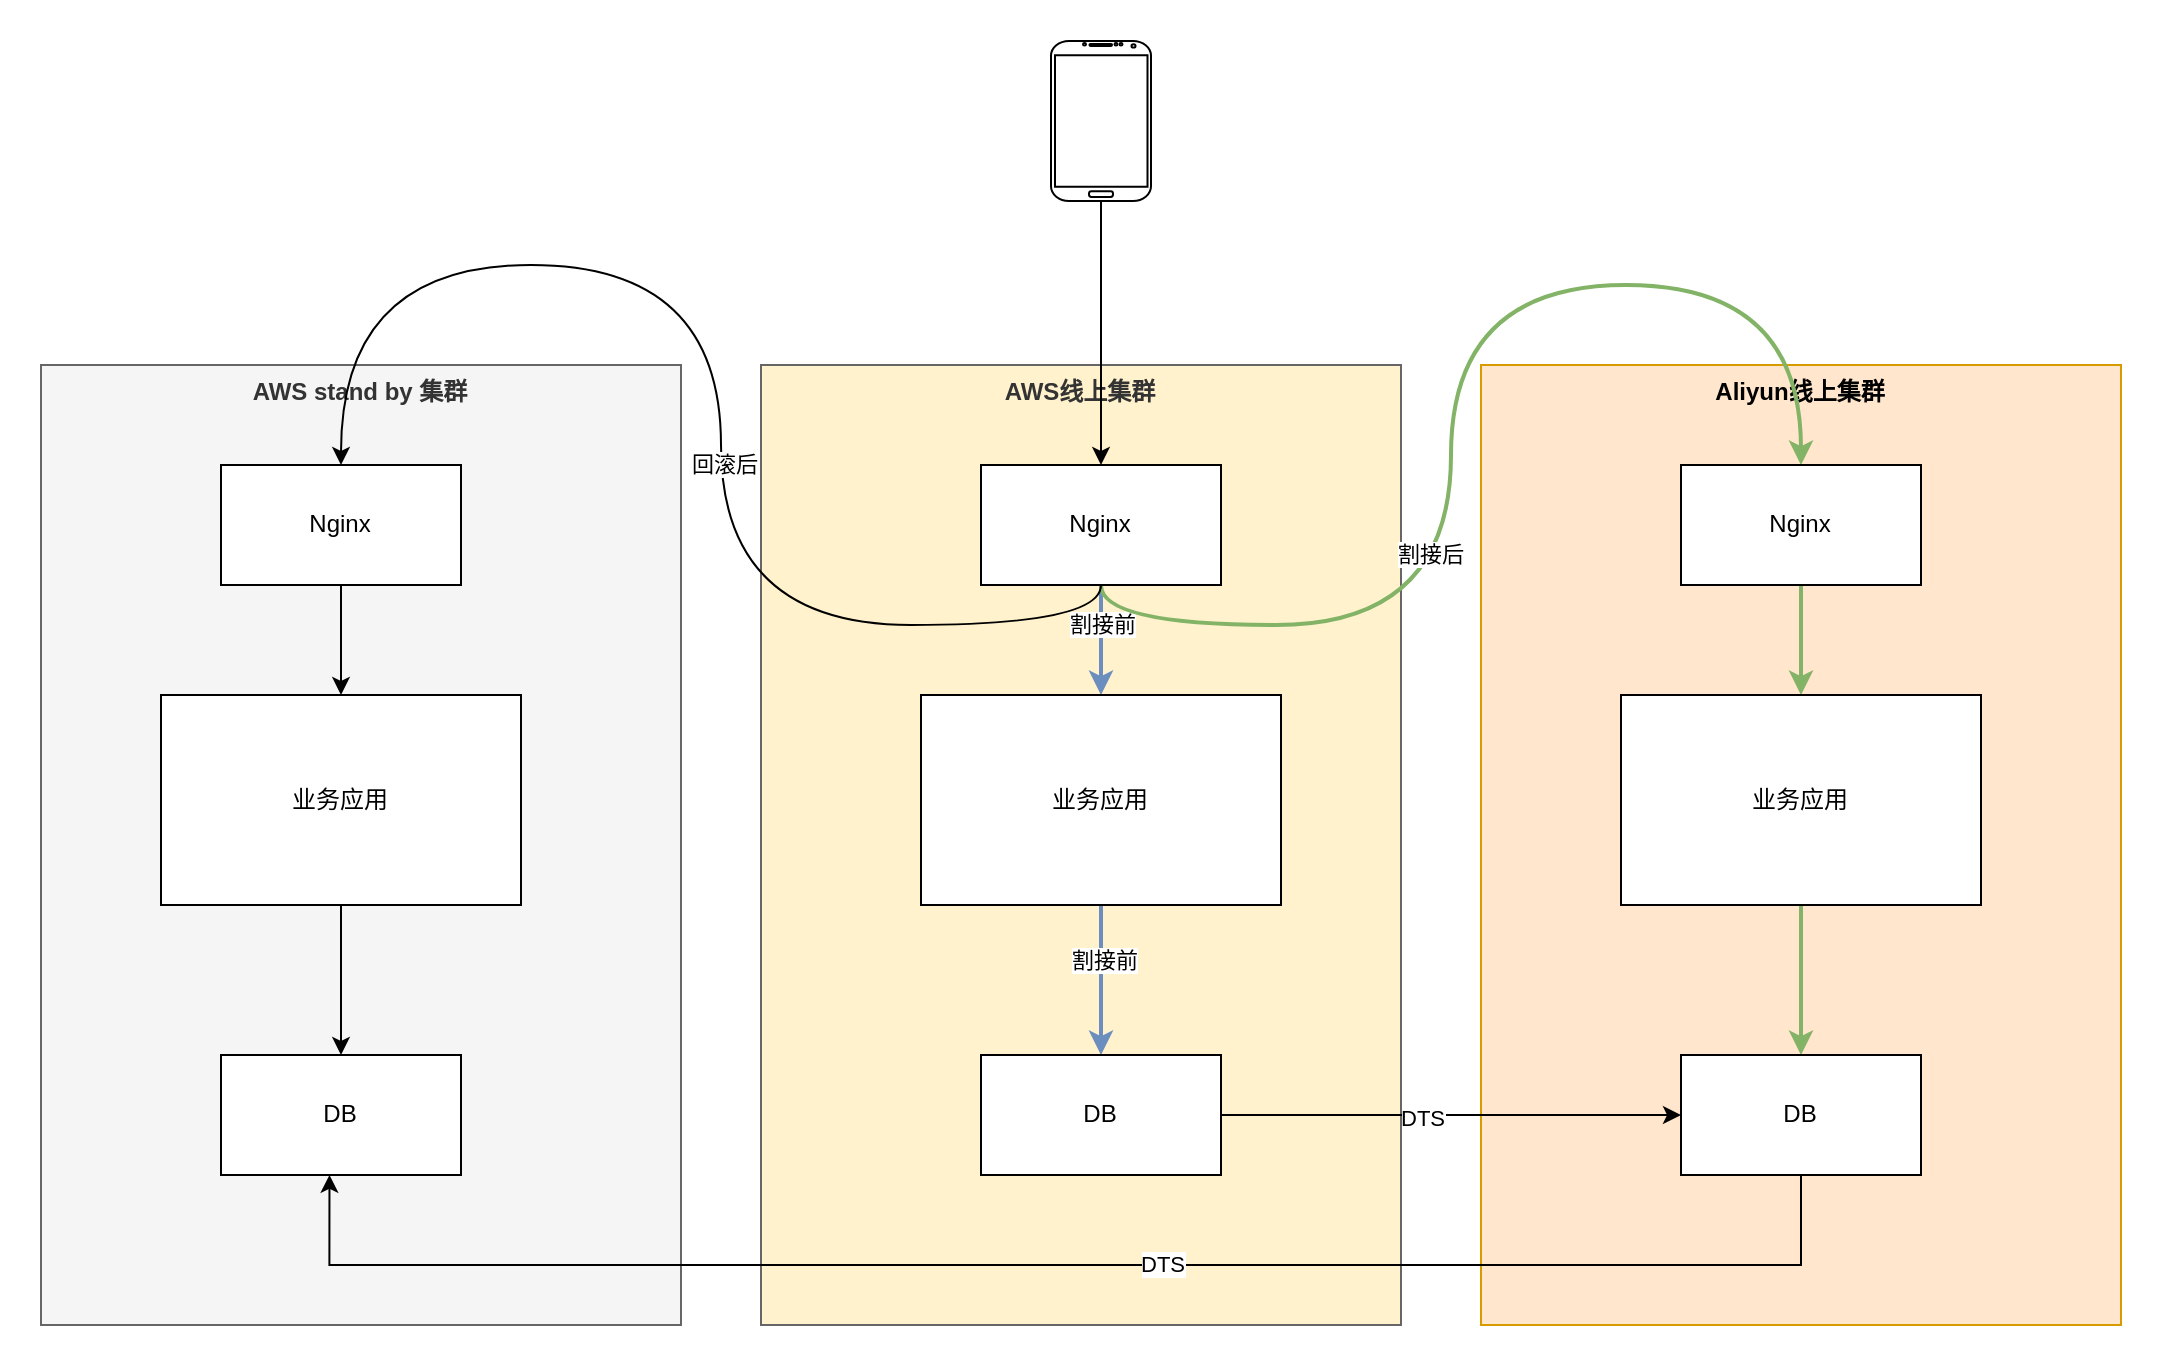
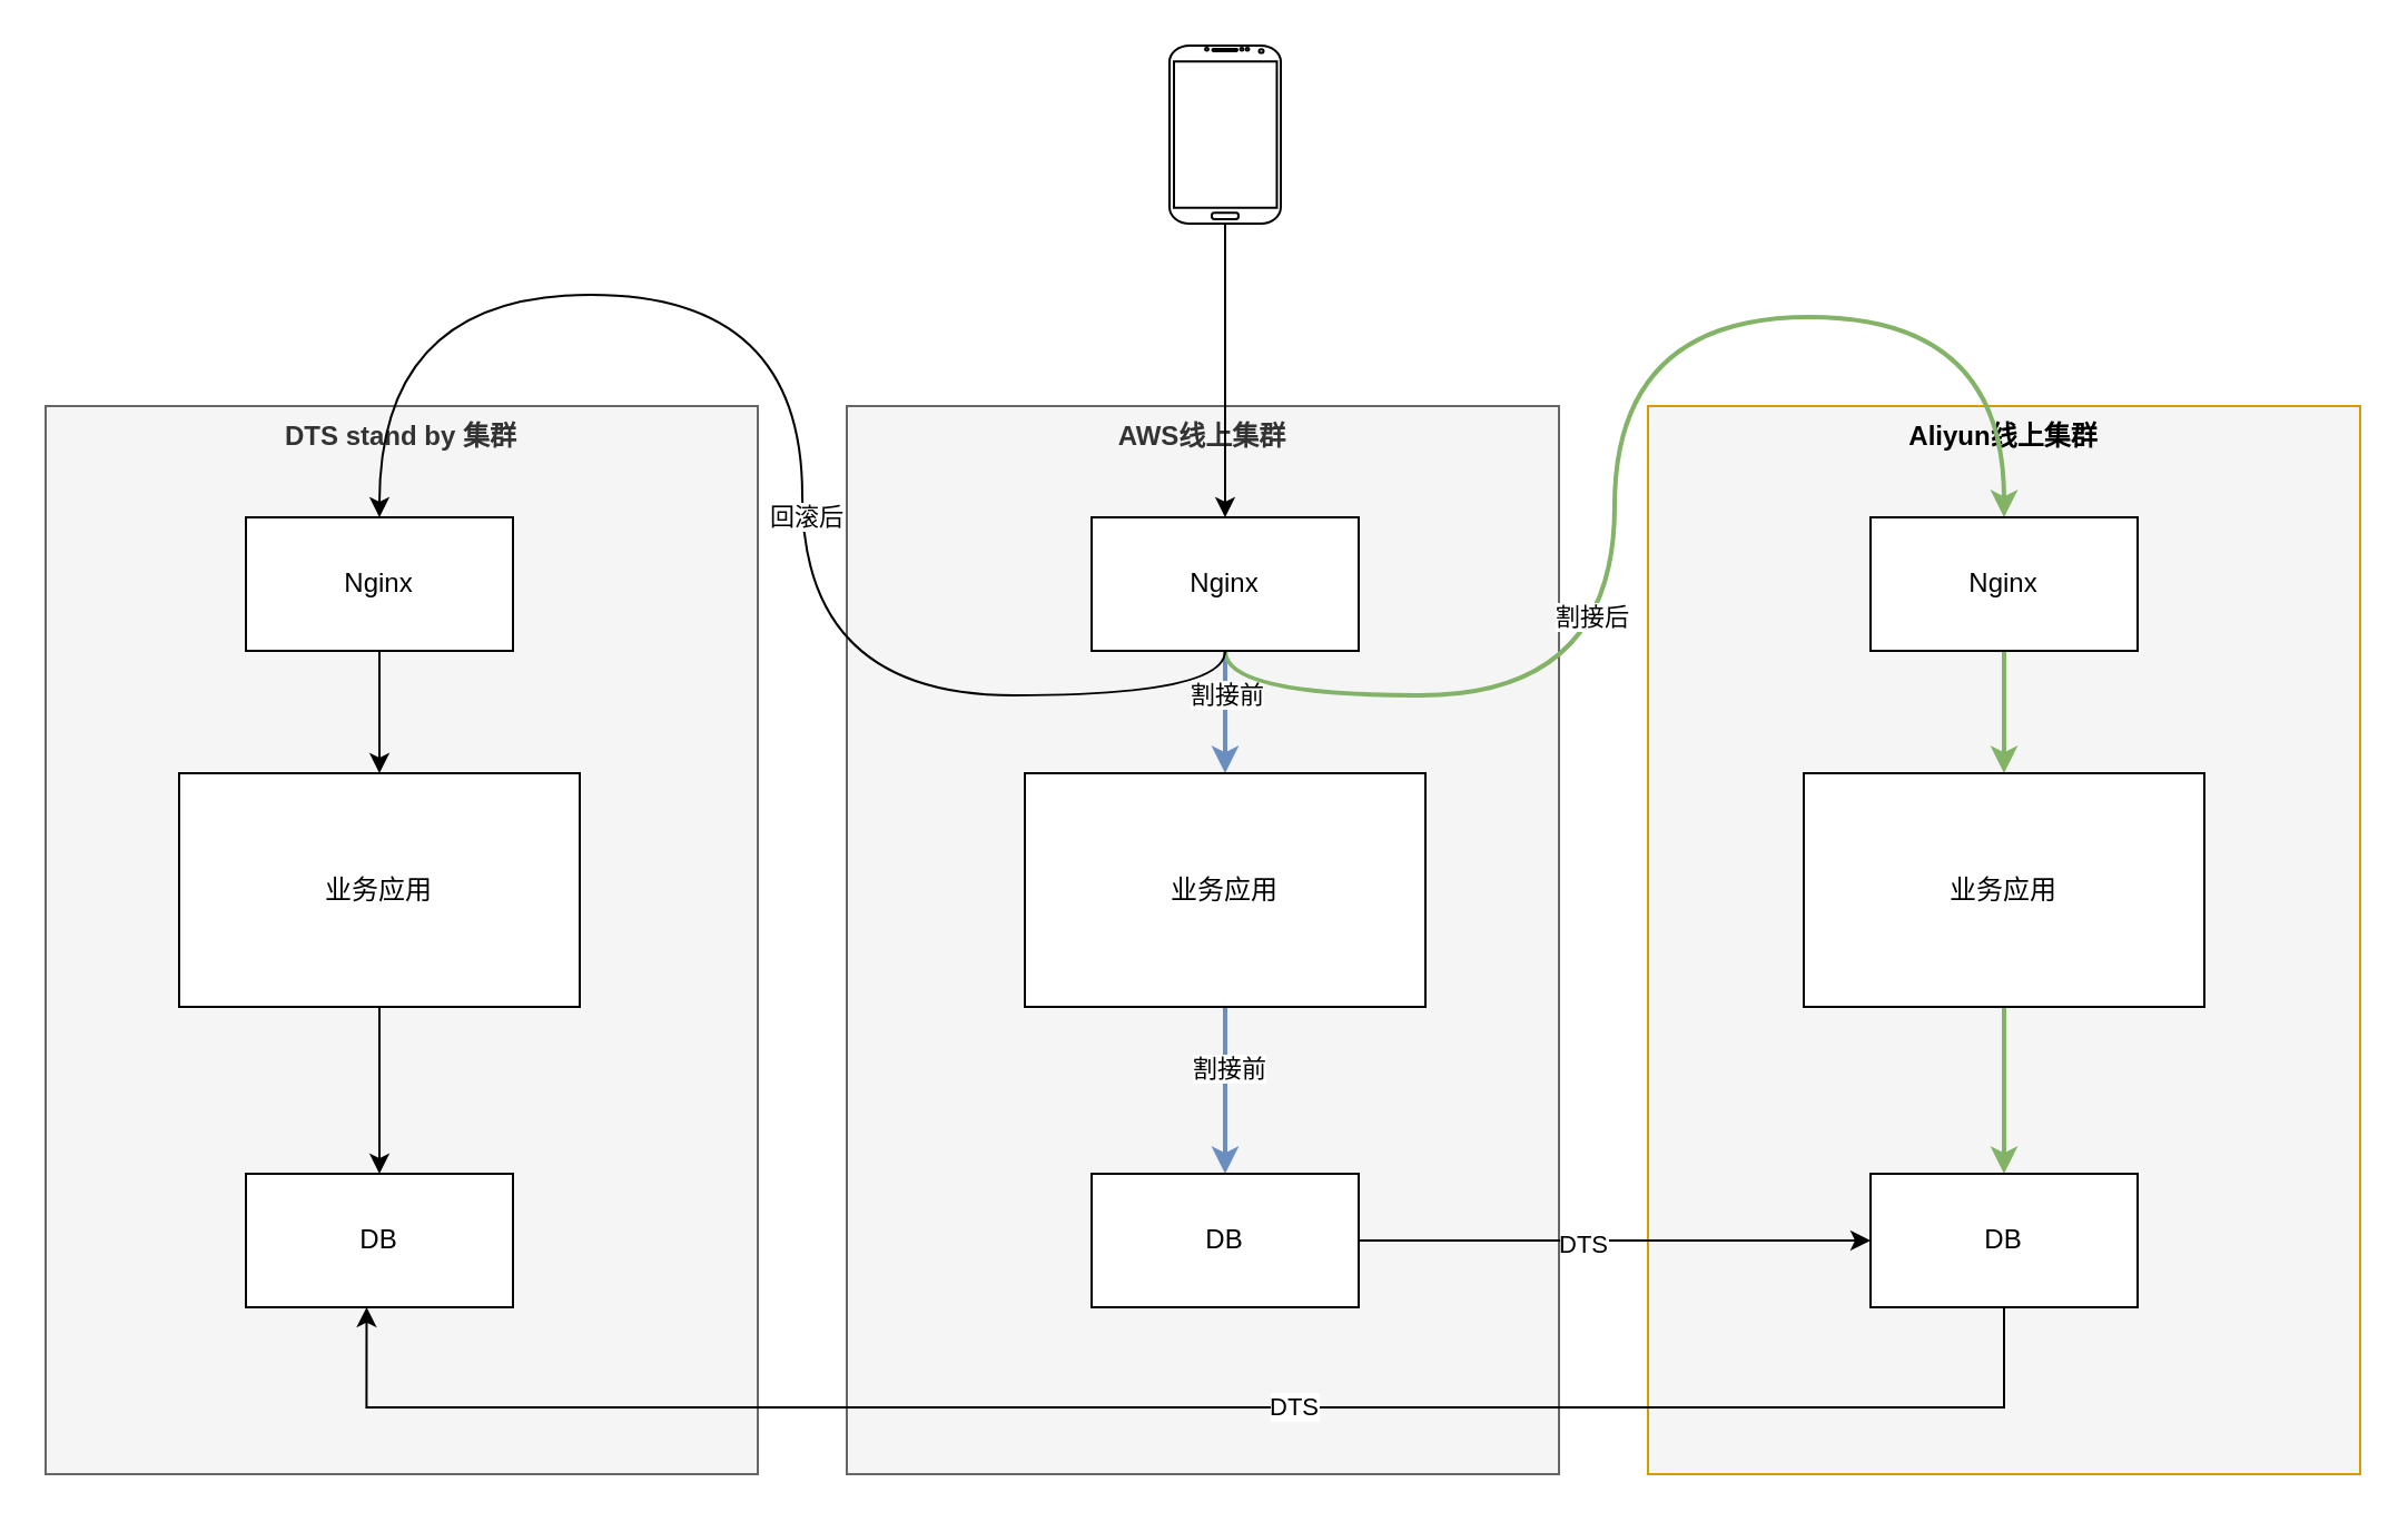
  <mxCell id="0" />
  <mxCell id="1" parent="0" />
- <mxCell id="2" value="AWS stand by 集群" style="rounded=0;whiteSpace=wrap;html=1;fillColor=#f5f5f5;fontColor=#333333;strokeColor=#666666;verticalAlign=top;fontStyle=1" vertex="1" parent="1"><mxGeometry x="20" y="182" width="320" height="480" as="geometry" /></mxCell>
- <mxCell id="3" value="AWS线上集群" style="rounded=0;whiteSpace=wrap;html=1;verticalAlign=top;fontStyle=1;fillColor=#fff2cc;fontColor=#333333;strokeColor=#666666;" vertex="1" parent="1"><mxGeometry x="380" y="182" width="320" height="480" as="geometry" /></mxCell>
- <mxCell id="4" value="Aliyun线上集群" style="rounded=0;whiteSpace=wrap;html=1;verticalAlign=top;fontStyle=1;fillColor=#ffe6cc;strokeColor=#d79b00;" vertex="1" parent="1"><mxGeometry x="740" y="182" width="320" height="480" as="geometry" /></mxCell>
+ <mxCell id="2" value="DTS stand by 集群" style="rounded=0;whiteSpace=wrap;html=1;fillColor=#f5f5f5;fontColor=#333333;strokeColor=#666666;verticalAlign=top;fontStyle=1" vertex="1" parent="1"><mxGeometry x="20" y="182" width="320" height="480" as="geometry" /></mxCell>
+ <mxCell id="3" value="AWS线上集群" style="rounded=0;whiteSpace=wrap;html=1;verticalAlign=top;fontStyle=1;fillColor=#f5f5f5;fontColor=#333333;strokeColor=#666666;" vertex="1" parent="1"><mxGeometry x="380" y="182" width="320" height="480" as="geometry" /></mxCell>
+ <mxCell id="4" value="Aliyun线上集群" style="rounded=0;whiteSpace=wrap;html=1;verticalAlign=top;fontStyle=1;fillColor=#f5f5f5;strokeColor=#d79b00;" vertex="1" parent="1"><mxGeometry x="740" y="182" width="320" height="480" as="geometry" /></mxCell>
  <mxCell id="5" style="edgeStyle=orthogonalEdgeStyle;rounded=0;orthogonalLoop=1;jettySize=auto;html=1;entryX=0.5;entryY=0;entryDx=0;entryDy=0;" edge="1" parent="1" source="6" target="15"><mxGeometry relative="1" as="geometry" /></mxCell>
  <mxCell id="6" value="" style="verticalLabelPosition=bottom;verticalAlign=top;html=1;shadow=0;dashed=0;strokeWidth=1;shape=mxgraph.android.phone2;strokeColor=#000000;" vertex="1" parent="1"><mxGeometry x="525" y="20" width="50" height="80" as="geometry" /></mxCell>
  <mxCell id="7" style="edgeStyle=orthogonalEdgeStyle;rounded=0;orthogonalLoop=1;jettySize=auto;html=1;entryX=0.5;entryY=0;entryDx=0;entryDy=0;" edge="1" parent="1" source="8" target="19"><mxGeometry relative="1" as="geometry" /></mxCell>
  <mxCell id="8" value="Nginx" style="rounded=0;whiteSpace=wrap;html=1;" vertex="1" parent="1"><mxGeometry x="110" y="232" width="120" height="60" as="geometry" /></mxCell>
  <mxCell id="9" style="edgeStyle=orthogonalEdgeStyle;rounded=0;orthogonalLoop=1;jettySize=auto;html=1;entryX=0.5;entryY=0;entryDx=0;entryDy=0;fillColor=#dae8fc;strokeColor=#6c8ebf;strokeWidth=2;" edge="1" parent="1" source="15" target="22"><mxGeometry relative="1" as="geometry" /></mxCell>
  <mxCell id="10" value="割接前" style="edgeLabel;html=1;align=center;verticalAlign=middle;resizable=0;points=[];" vertex="1" connectable="0" parent="9"><mxGeometry x="-0.315" relative="1" as="geometry"><mxPoint as="offset" /></mxGeometry></mxCell>
  <mxCell id="11" style="edgeStyle=orthogonalEdgeStyle;rounded=0;orthogonalLoop=1;jettySize=auto;html=1;entryX=0.5;entryY=0;entryDx=0;entryDy=0;curved=1;exitX=0.5;exitY=1;exitDx=0;exitDy=0;fillColor=#d5e8d4;strokeColor=#82b366;strokeWidth=2;" edge="1" parent="1" source="15" target="17"><mxGeometry relative="1" as="geometry"><Array as="points"><mxPoint x="550" y="312" /><mxPoint x="725" y="312" /><mxPoint x="725" y="142" /><mxPoint x="900" y="142" /></Array></mxGeometry></mxCell>
  <mxCell id="12" value="割接后" style="edgeLabel;html=1;align=center;verticalAlign=middle;resizable=0;points=[];" vertex="1" connectable="0" parent="11"><mxGeometry x="-0.267" y="11" relative="1" as="geometry"><mxPoint as="offset" /></mxGeometry></mxCell>
  <mxCell id="13" style="edgeStyle=orthogonalEdgeStyle;curved=1;rounded=0;orthogonalLoop=1;jettySize=auto;html=1;entryX=0.5;entryY=0;entryDx=0;entryDy=0;exitX=0.5;exitY=1;exitDx=0;exitDy=0;" edge="1" parent="1" source="15" target="8"><mxGeometry relative="1" as="geometry"><Array as="points"><mxPoint x="550" y="312" /><mxPoint x="360" y="312" /><mxPoint x="360" y="132" /><mxPoint x="170" y="132" /></Array></mxGeometry></mxCell>
  <mxCell id="14" value="回滚后" style="edgeLabel;html=1;align=center;verticalAlign=middle;resizable=0;points=[];" vertex="1" connectable="0" parent="13"><mxGeometry x="-0.144" y="-1" relative="1" as="geometry"><mxPoint as="offset" /></mxGeometry></mxCell>
  <mxCell id="15" value="Nginx" style="rounded=0;whiteSpace=wrap;html=1;" vertex="1" parent="1"><mxGeometry x="490" y="232" width="120" height="60" as="geometry" /></mxCell>
  <mxCell id="16" style="edgeStyle=orthogonalEdgeStyle;rounded=0;orthogonalLoop=1;jettySize=auto;html=1;entryX=0.5;entryY=0;entryDx=0;entryDy=0;fillColor=#d5e8d4;strokeColor=#82b366;strokeWidth=2;" edge="1" parent="1" source="17" target="24"><mxGeometry relative="1" as="geometry" /></mxCell>
  <mxCell id="17" value="Nginx" style="rounded=0;whiteSpace=wrap;html=1;" vertex="1" parent="1"><mxGeometry x="840" y="232" width="120" height="60" as="geometry" /></mxCell>
  <mxCell id="18" style="edgeStyle=orthogonalEdgeStyle;rounded=0;orthogonalLoop=1;jettySize=auto;html=1;entryX=0.5;entryY=0;entryDx=0;entryDy=0;" edge="1" parent="1" source="19" target="25"><mxGeometry relative="1" as="geometry" /></mxCell>
  <mxCell id="19" value="业务应用" style="rounded=0;whiteSpace=wrap;html=1;" vertex="1" parent="1"><mxGeometry x="80" y="347" width="180" height="105" as="geometry" /></mxCell>
  <mxCell id="20" style="edgeStyle=orthogonalEdgeStyle;rounded=0;orthogonalLoop=1;jettySize=auto;html=1;entryX=0.5;entryY=0;entryDx=0;entryDy=0;fillColor=#dae8fc;strokeColor=#6c8ebf;strokeWidth=2;" edge="1" parent="1" source="22" target="28"><mxGeometry relative="1" as="geometry" /></mxCell>
  <mxCell id="21" value="割接前" style="edgeLabel;html=1;align=center;verticalAlign=middle;resizable=0;points=[];" vertex="1" connectable="0" parent="20"><mxGeometry x="-0.273" y="1" relative="1" as="geometry"><mxPoint as="offset" /></mxGeometry></mxCell>
  <mxCell id="22" value="业务应用" style="rounded=0;whiteSpace=wrap;html=1;" vertex="1" parent="1"><mxGeometry x="460" y="347" width="180" height="105" as="geometry" /></mxCell>
  <mxCell id="23" style="edgeStyle=orthogonalEdgeStyle;rounded=0;orthogonalLoop=1;jettySize=auto;html=1;entryX=0.5;entryY=0;entryDx=0;entryDy=0;fillColor=#d5e8d4;strokeColor=#82b366;strokeWidth=2;" edge="1" parent="1" source="24" target="31"><mxGeometry relative="1" as="geometry" /></mxCell>
  <mxCell id="24" value="业务应用" style="rounded=0;whiteSpace=wrap;html=1;" vertex="1" parent="1"><mxGeometry x="810" y="347" width="180" height="105" as="geometry" /></mxCell>
  <mxCell id="25" value="DB" style="rounded=0;whiteSpace=wrap;html=1;" vertex="1" parent="1"><mxGeometry x="110" y="527" width="120" height="60" as="geometry" /></mxCell>
  <mxCell id="26" style="edgeStyle=orthogonalEdgeStyle;rounded=0;orthogonalLoop=1;jettySize=auto;html=1;entryX=0;entryY=0.5;entryDx=0;entryDy=0;" edge="1" parent="1" source="28" target="31"><mxGeometry relative="1" as="geometry" /></mxCell>
  <mxCell id="27" value="DTS" style="edgeLabel;html=1;align=center;verticalAlign=middle;resizable=0;points=[];" vertex="1" connectable="0" parent="26"><mxGeometry x="-0.13" y="-1" relative="1" as="geometry"><mxPoint as="offset" /></mxGeometry></mxCell>
  <mxCell id="28" value="DB" style="rounded=0;whiteSpace=wrap;html=1;" vertex="1" parent="1"><mxGeometry x="490" y="527" width="120" height="60" as="geometry" /></mxCell>
  <mxCell id="29" style="edgeStyle=orthogonalEdgeStyle;rounded=0;orthogonalLoop=1;jettySize=auto;html=1;entryX=0.452;entryY=0.999;entryDx=0;entryDy=0;entryPerimeter=0;" edge="1" parent="1" source="31" target="25"><mxGeometry relative="1" as="geometry"><Array as="points"><mxPoint x="900" y="632" /><mxPoint x="164" y="632" /></Array></mxGeometry></mxCell>
  <mxCell id="30" value="DTS" style="edgeLabel;html=1;align=center;verticalAlign=middle;resizable=0;points=[];" vertex="1" connectable="0" parent="29"><mxGeometry x="-0.117" y="-1" relative="1" as="geometry"><mxPoint as="offset" /></mxGeometry></mxCell>
  <mxCell id="31" value="DB" style="rounded=0;whiteSpace=wrap;html=1;" vertex="1" parent="1"><mxGeometry x="840" y="527" width="120" height="60" as="geometry" /></mxCell>
